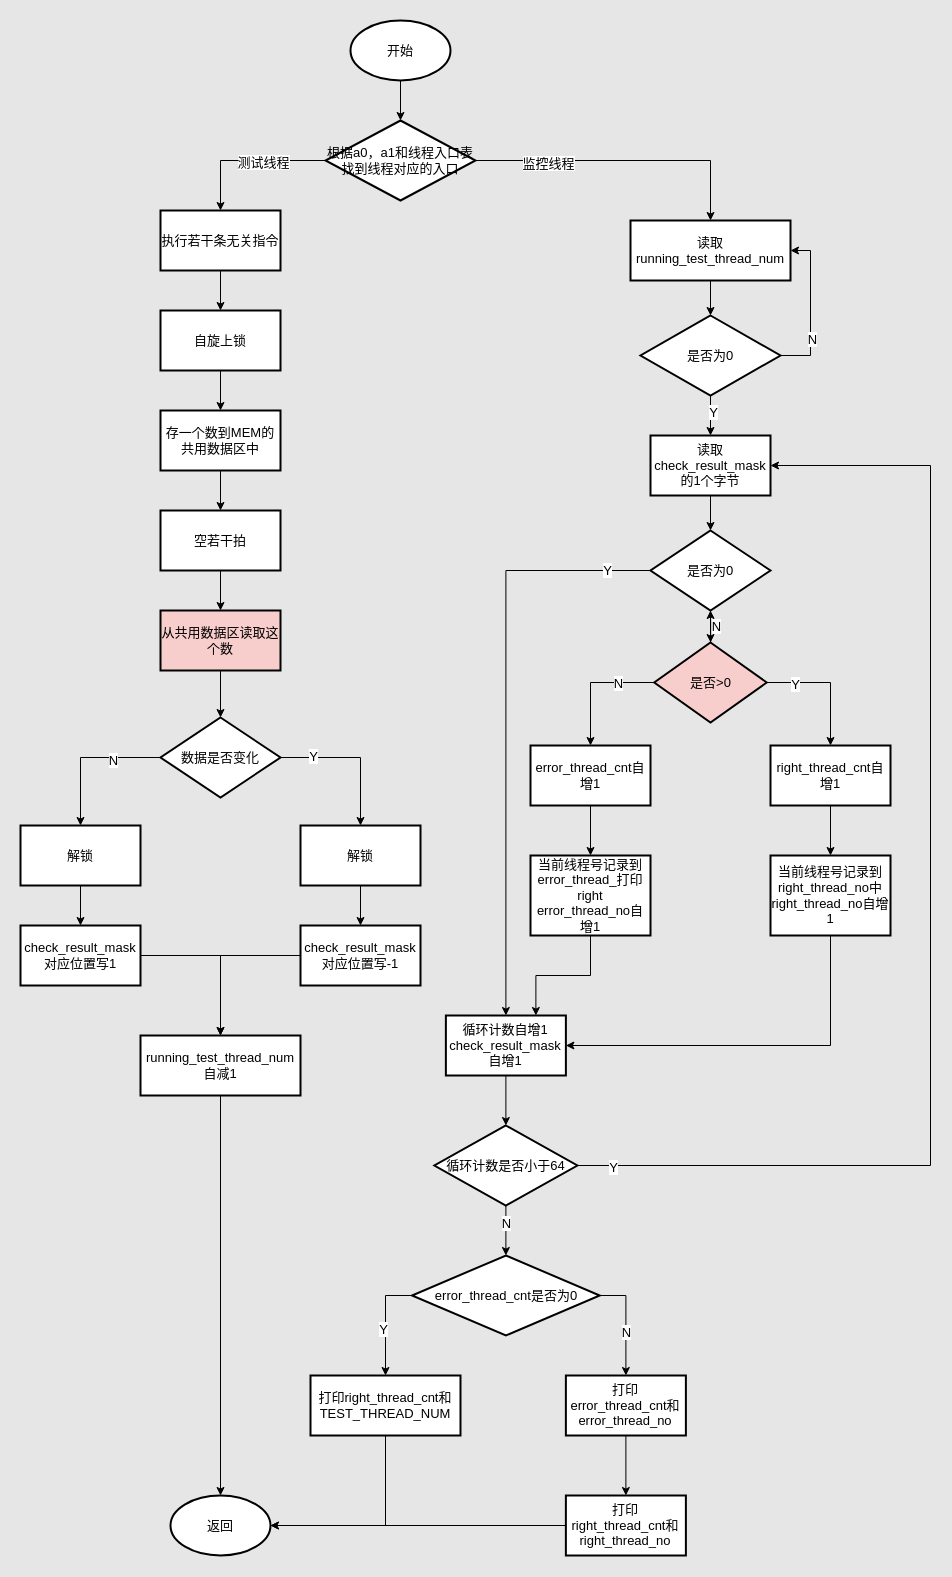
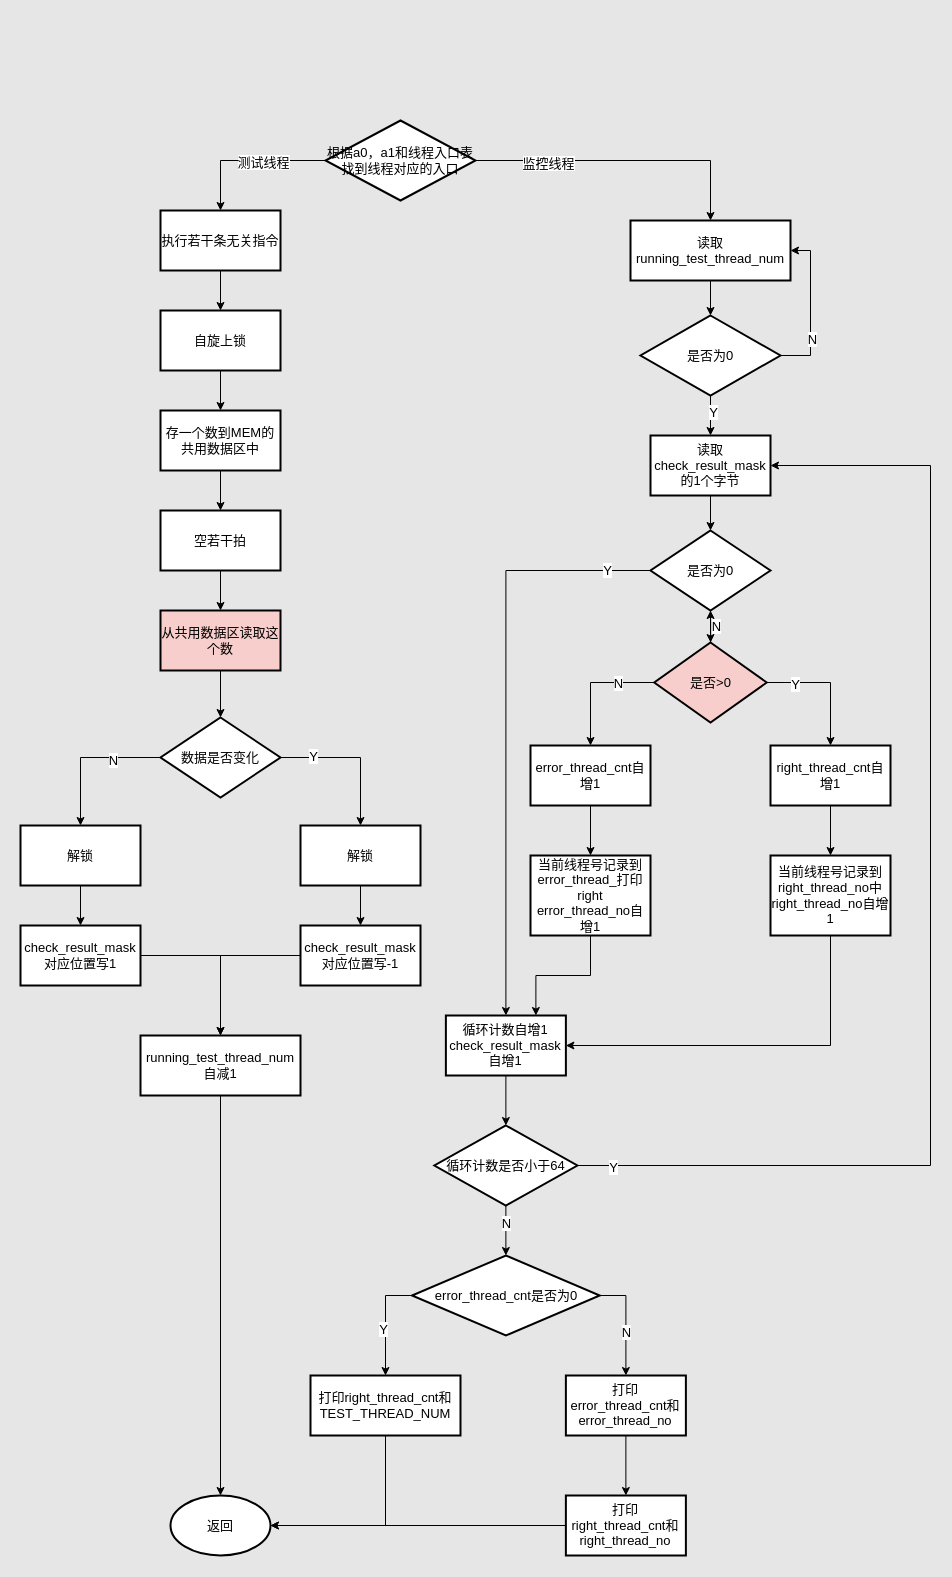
  <mxCell id="0" />
  <mxCell id="1" parent="0" />
- <mxCell id="2" style="edgeStyle=orthogonalEdgeStyle;rounded=0;orthogonalLoop=1;jettySize=auto;html=1;exitX=0.5;exitY=1;exitDx=0;exitDy=0;exitPerimeter=0;entryX=0.5;entryY=0;entryDx=0;entryDy=0;fontSize=13;" edge="1" parent="1" source="3" target="8"><mxGeometry relative="1" as="geometry" /></mxCell>
- <mxCell id="3" value="开始" style="strokeWidth=2;html=1;shape=mxgraph.flowchart.start_1;whiteSpace=wrap;fontSize=13;" vertex="1" parent="1"><mxGeometry x="350" y="20" width="100" height="60" as="geometry" /></mxCell>
  <mxCell id="4" value="" style="edgeStyle=orthogonalEdgeStyle;rounded=0;orthogonalLoop=1;jettySize=auto;html=1;fontSize=13;" edge="1" parent="1" source="8" target="10"><mxGeometry relative="1" as="geometry" /></mxCell>
  <mxCell id="5" value="测试线程" style="edgeLabel;html=1;align=center;verticalAlign=middle;resizable=0;points=[];fontSize=13;" vertex="1" connectable="0" parent="4"><mxGeometry x="-0.187" y="1" relative="1" as="geometry"><mxPoint as="offset" /></mxGeometry></mxCell>
  <mxCell id="6" value="" style="edgeStyle=orthogonalEdgeStyle;rounded=0;orthogonalLoop=1;jettySize=auto;html=1;fontSize=13;" edge="1" parent="1" source="8" target="29"><mxGeometry relative="1" as="geometry" /></mxCell>
  <mxCell id="7" value="监控线程" style="edgeLabel;html=1;align=center;verticalAlign=middle;resizable=0;points=[];fontSize=13;" vertex="1" connectable="0" parent="6"><mxGeometry x="-0.514" y="-2" relative="1" as="geometry"><mxPoint as="offset" /></mxGeometry></mxCell>
  <mxCell id="8" value="根据a0，a1和线程入口表找到线程对应的入口" style="rhombus;whiteSpace=wrap;html=1;strokeWidth=2;fontSize=13;" vertex="1" parent="1"><mxGeometry x="325" y="120" width="150" height="80" as="geometry" /></mxCell>
  <mxCell id="9" value="" style="edgeStyle=orthogonalEdgeStyle;rounded=0;orthogonalLoop=1;jettySize=auto;html=1;fontSize=13;" edge="1" parent="1" source="10" target="12"><mxGeometry relative="1" as="geometry" /></mxCell>
  <mxCell id="10" value="执行若干条无关指令" style="whiteSpace=wrap;html=1;fontSize=13;strokeWidth=2;" vertex="1" parent="1"><mxGeometry x="160" y="210" width="120" height="60" as="geometry" /></mxCell>
  <mxCell id="11" value="" style="edgeStyle=orthogonalEdgeStyle;rounded=0;orthogonalLoop=1;jettySize=auto;html=1;fontSize=13;" edge="1" parent="1" source="12" target="14"><mxGeometry relative="1" as="geometry" /></mxCell>
  <mxCell id="12" value="自旋上锁" style="whiteSpace=wrap;html=1;fontSize=13;strokeWidth=2;" vertex="1" parent="1"><mxGeometry x="160" y="310" width="120" height="60" as="geometry" /></mxCell>
  <mxCell id="13" value="" style="edgeStyle=orthogonalEdgeStyle;rounded=0;orthogonalLoop=1;jettySize=auto;html=1;fontSize=13;" edge="1" parent="1" source="14" target="16"><mxGeometry relative="1" as="geometry" /></mxCell>
  <mxCell id="14" value="存一个数到MEM的共用数据区中" style="whiteSpace=wrap;html=1;fontSize=13;strokeWidth=2;" vertex="1" parent="1"><mxGeometry x="160" y="410" width="120" height="60" as="geometry" /></mxCell>
  <mxCell id="15" value="" style="edgeStyle=orthogonalEdgeStyle;rounded=0;orthogonalLoop=1;jettySize=auto;html=1;fontSize=13;" edge="1" parent="1" source="16" target="18"><mxGeometry relative="1" as="geometry" /></mxCell>
  <mxCell id="16" value="空若干拍" style="whiteSpace=wrap;html=1;fontSize=13;strokeWidth=2;" vertex="1" parent="1"><mxGeometry x="160" y="510" width="120" height="60" as="geometry" /></mxCell>
  <mxCell id="17" value="" style="edgeStyle=orthogonalEdgeStyle;rounded=0;orthogonalLoop=1;jettySize=auto;html=1;fontSize=13;" edge="1" parent="1" source="18" target="23"><mxGeometry relative="1" as="geometry" /></mxCell>
  <mxCell id="18" value="从共用数据区读取这个数" style="whiteSpace=wrap;html=1;fontSize=13;strokeWidth=2;fillColor=#f8cecc;" vertex="1" parent="1"><mxGeometry x="160" y="610" width="120" height="60" as="geometry" /></mxCell>
  <mxCell id="19" value="" style="edgeStyle=orthogonalEdgeStyle;rounded=0;orthogonalLoop=1;jettySize=auto;html=1;fontSize=13;" edge="1" parent="1" source="23" target="25"><mxGeometry relative="1" as="geometry" /></mxCell>
  <mxCell id="20" value="Y" style="edgeLabel;html=1;align=center;verticalAlign=middle;resizable=0;points=[];fontSize=13;" vertex="1" connectable="0" parent="19"><mxGeometry x="-0.566" y="2" relative="1" as="geometry"><mxPoint as="offset" /></mxGeometry></mxCell>
  <mxCell id="21" value="" style="edgeStyle=orthogonalEdgeStyle;rounded=0;orthogonalLoop=1;jettySize=auto;html=1;fontSize=13;" edge="1" parent="1" source="23" target="27"><mxGeometry relative="1" as="geometry" /></mxCell>
  <mxCell id="22" value="N" style="edgeLabel;html=1;align=center;verticalAlign=middle;resizable=0;points=[];fontSize=13;" vertex="1" connectable="0" parent="21"><mxGeometry x="-0.353" y="2" relative="1" as="geometry"><mxPoint as="offset" /></mxGeometry></mxCell>
  <mxCell id="23" value="数据是否变化" style="rhombus;whiteSpace=wrap;html=1;fontSize=13;strokeWidth=2;" vertex="1" parent="1"><mxGeometry x="160" y="717" width="120" height="80" as="geometry" /></mxCell>
  <mxCell id="24" style="edgeStyle=orthogonalEdgeStyle;rounded=0;orthogonalLoop=1;jettySize=auto;html=1;exitX=0.5;exitY=1;exitDx=0;exitDy=0;entryX=0.5;entryY=0;entryDx=0;entryDy=0;fontSize=13;" edge="1" parent="1" source="25" target="72"><mxGeometry relative="1" as="geometry" /></mxCell>
  <mxCell id="25" value="解锁" style="whiteSpace=wrap;html=1;fontSize=13;strokeWidth=2;" vertex="1" parent="1"><mxGeometry x="300" y="825" width="120" height="60" as="geometry" /></mxCell>
  <mxCell id="26" value="" style="edgeStyle=orthogonalEdgeStyle;rounded=0;orthogonalLoop=1;jettySize=auto;html=1;fontSize=13;" edge="1" parent="1" source="27" target="70"><mxGeometry relative="1" as="geometry" /></mxCell>
  <mxCell id="27" value="解锁" style="whiteSpace=wrap;html=1;fontSize=13;strokeWidth=2;" vertex="1" parent="1"><mxGeometry x="20" y="825" width="120" height="60" as="geometry" /></mxCell>
  <mxCell id="28" value="" style="edgeStyle=orthogonalEdgeStyle;rounded=0;orthogonalLoop=1;jettySize=auto;html=1;fontSize=13;" edge="1" parent="1" source="29" target="34"><mxGeometry relative="1" as="geometry" /></mxCell>
  <mxCell id="29" value="读取running_test_thread_num" style="whiteSpace=wrap;html=1;fontSize=13;strokeWidth=2;" vertex="1" parent="1"><mxGeometry x="630" y="220" width="160" height="60" as="geometry" /></mxCell>
  <mxCell id="30" style="edgeStyle=orthogonalEdgeStyle;rounded=0;orthogonalLoop=1;jettySize=auto;html=1;exitX=1;exitY=0.5;exitDx=0;exitDy=0;entryX=1;entryY=0.5;entryDx=0;entryDy=0;fontSize=13;" edge="1" parent="1" source="34" target="29"><mxGeometry relative="1" as="geometry"><Array as="points"><mxPoint x="810" y="355" /><mxPoint x="810" y="250" /></Array></mxGeometry></mxCell>
  <mxCell id="31" value="N" style="edgeLabel;html=1;align=center;verticalAlign=middle;resizable=0;points=[];fontSize=13;" vertex="1" connectable="0" parent="30"><mxGeometry x="-0.4" y="-1" relative="1" as="geometry"><mxPoint as="offset" /></mxGeometry></mxCell>
  <mxCell id="32" value="" style="edgeStyle=orthogonalEdgeStyle;rounded=0;orthogonalLoop=1;jettySize=auto;html=1;fontSize=13;" edge="1" parent="1" source="34" target="36"><mxGeometry relative="1" as="geometry" /></mxCell>
  <mxCell id="33" value="Y" style="edgeLabel;html=1;align=center;verticalAlign=middle;resizable=0;points=[];fontSize=13;" vertex="1" connectable="0" parent="32"><mxGeometry x="-0.2" y="2" relative="1" as="geometry"><mxPoint as="offset" /></mxGeometry></mxCell>
  <mxCell id="34" value="是否为0" style="rhombus;whiteSpace=wrap;html=1;fontSize=13;strokeWidth=2;" vertex="1" parent="1"><mxGeometry x="640" y="315" width="140" height="80" as="geometry" /></mxCell>
  <mxCell id="35" value="" style="edgeStyle=orthogonalEdgeStyle;rounded=0;orthogonalLoop=1;jettySize=auto;html=1;fontSize=13;" edge="1" parent="1" source="36" target="41"><mxGeometry relative="1" as="geometry" /></mxCell>
  <mxCell id="36" value="读取check_result_mask的1个字节" style="whiteSpace=wrap;html=1;fontSize=13;strokeWidth=2;" vertex="1" parent="1"><mxGeometry x="650" y="435" width="120" height="60" as="geometry" /></mxCell>
  <mxCell id="37" value="" style="edgeStyle=orthogonalEdgeStyle;rounded=0;orthogonalLoop=1;jettySize=auto;html=1;fontSize=13;" edge="1" parent="1" source="41" target="47"><mxGeometry relative="1" as="geometry" /></mxCell>
  <mxCell id="38" value="N" style="edgeLabel;html=1;align=center;verticalAlign=middle;resizable=0;points=[];fontSize=13;" vertex="1" connectable="0" parent="37"><mxGeometry x="-0.193" y="2" relative="1" as="geometry"><mxPoint x="3" y="2" as="offset" /></mxGeometry></mxCell>
  <mxCell id="39" value="" style="edgeStyle=orthogonalEdgeStyle;rounded=0;orthogonalLoop=1;jettySize=auto;html=1;fontSize=13;" edge="1" parent="1" source="41" target="53"><mxGeometry relative="1" as="geometry" /></mxCell>
  <mxCell id="40" value="Y" style="edgeLabel;html=1;align=center;verticalAlign=middle;resizable=0;points=[];fontSize=13;" vertex="1" connectable="0" parent="39"><mxGeometry x="-0.85" y="-1" relative="1" as="geometry"><mxPoint as="offset" /></mxGeometry></mxCell>
  <mxCell id="41" value="是否为0" style="rhombus;whiteSpace=wrap;html=1;fontSize=13;strokeWidth=2;" vertex="1" parent="1"><mxGeometry x="650" y="530" width="120" height="80" as="geometry" /></mxCell>
  <mxCell id="42" value="" style="edgeStyle=orthogonalEdgeStyle;rounded=0;orthogonalLoop=1;jettySize=auto;html=1;fontSize=13;" edge="1" parent="1" source="47" target="49"><mxGeometry relative="1" as="geometry" /></mxCell>
  <mxCell id="43" value="N" style="edgeLabel;html=1;align=center;verticalAlign=middle;resizable=0;points=[];fontSize=13;" vertex="1" connectable="0" parent="42"><mxGeometry x="-0.436" relative="1" as="geometry"><mxPoint as="offset" /></mxGeometry></mxCell>
  <mxCell id="44" value="" style="edgeStyle=orthogonalEdgeStyle;rounded=0;orthogonalLoop=1;jettySize=auto;html=1;fontSize=13;" edge="1" parent="1" source="47" target="51"><mxGeometry relative="1" as="geometry" /></mxCell>
  <mxCell id="45" value="Y" style="edgeLabel;html=1;align=center;verticalAlign=middle;resizable=0;points=[];fontSize=13;" vertex="1" connectable="0" parent="44"><mxGeometry x="-0.562" y="-1" relative="1" as="geometry"><mxPoint as="offset" /></mxGeometry></mxCell>
  <mxCell id="46" value="" style="edgeStyle=orthogonalEdgeStyle;rounded=0;orthogonalLoop=1;jettySize=auto;html=1;fontSize=13;" edge="1" parent="1" source="47" target="41"><mxGeometry relative="1" as="geometry" /></mxCell>
  <mxCell id="47" value="是否&amp;gt;0" style="rhombus;whiteSpace=wrap;html=1;fontSize=13;strokeWidth=2;fillColor=#f8cecc;" vertex="1" parent="1"><mxGeometry x="653.75" y="642" width="112.5" height="80" as="geometry" /></mxCell>
  <mxCell id="48" value="" style="edgeStyle=orthogonalEdgeStyle;rounded=0;orthogonalLoop=1;jettySize=auto;html=1;fontSize=13;" edge="1" parent="1" source="49" target="55"><mxGeometry relative="1" as="geometry" /></mxCell>
  <mxCell id="49" value="&lt;div style=&quot;font-size: 13px;&quot;&gt;error_thread_cnt自增1&lt;/div&gt;" style="whiteSpace=wrap;html=1;fontSize=13;strokeWidth=2;" vertex="1" parent="1"><mxGeometry x="530" y="745" width="120" height="60" as="geometry" /></mxCell>
  <mxCell id="50" style="edgeStyle=orthogonalEdgeStyle;rounded=0;orthogonalLoop=1;jettySize=auto;html=1;exitX=0.5;exitY=1;exitDx=0;exitDy=0;entryX=0.5;entryY=0;entryDx=0;entryDy=0;fontSize=13;" edge="1" parent="1" source="51" target="57"><mxGeometry relative="1" as="geometry" /></mxCell>
  <mxCell id="51" value="right_thread_cnt自增1" style="whiteSpace=wrap;html=1;fontSize=13;strokeWidth=2;" vertex="1" parent="1"><mxGeometry x="770" y="745" width="120" height="60" as="geometry" /></mxCell>
  <mxCell id="52" value="" style="edgeStyle=orthogonalEdgeStyle;rounded=0;orthogonalLoop=1;jettySize=auto;html=1;fontSize=13;" edge="1" parent="1" source="53" target="62"><mxGeometry relative="1" as="geometry" /></mxCell>
  <mxCell id="53" value="循环计数自增1&lt;div style=&quot;font-size: 13px;&quot;&gt;check_result_mask自增1&lt;/div&gt;" style="whiteSpace=wrap;html=1;fontSize=13;strokeWidth=2;" vertex="1" parent="1"><mxGeometry x="445.38" y="1015" width="120" height="60" as="geometry" /></mxCell>
  <mxCell id="54" style="edgeStyle=orthogonalEdgeStyle;rounded=0;orthogonalLoop=1;jettySize=auto;html=1;exitX=0.5;exitY=1;exitDx=0;exitDy=0;entryX=0.75;entryY=0;entryDx=0;entryDy=0;fontSize=13;" edge="1" parent="1" source="55" target="53"><mxGeometry relative="1" as="geometry" /></mxCell>
  <mxCell id="55" value="当前线程号记录到error_thread_打印right&lt;div style=&quot;font-size: 13px;&quot;&gt;error_thread_no自增1&lt;br style=&quot;font-size: 13px;&quot;&gt;&lt;/div&gt;" style="whiteSpace=wrap;html=1;fontSize=13;strokeWidth=2;" vertex="1" parent="1"><mxGeometry x="530" y="855" width="120" height="80" as="geometry" /></mxCell>
  <mxCell id="56" style="edgeStyle=orthogonalEdgeStyle;rounded=0;orthogonalLoop=1;jettySize=auto;html=1;exitX=0.5;exitY=1;exitDx=0;exitDy=0;entryX=1;entryY=0.5;entryDx=0;entryDy=0;fontSize=13;" edge="1" parent="1" source="57" target="53"><mxGeometry relative="1" as="geometry"><mxPoint x="548" y="1115" as="targetPoint" /></mxGeometry></mxCell>
  <mxCell id="57" value="当前线程号记录到right_thread_no中&lt;div style=&quot;font-size: 13px;&quot;&gt;right_thread_no自增1&lt;br style=&quot;font-size: 13px;&quot;&gt;&lt;/div&gt;" style="whiteSpace=wrap;html=1;fontSize=13;strokeWidth=2;" vertex="1" parent="1"><mxGeometry x="770" y="855" width="120" height="80" as="geometry" /></mxCell>
  <mxCell id="58" style="edgeStyle=orthogonalEdgeStyle;rounded=0;orthogonalLoop=1;jettySize=auto;html=1;exitX=1;exitY=0.5;exitDx=0;exitDy=0;entryX=1;entryY=0.5;entryDx=0;entryDy=0;fontSize=13;" edge="1" parent="1" source="62" target="36"><mxGeometry relative="1" as="geometry"><mxPoint x="559.5" y="1235" as="sourcePoint" /><Array as="points"><mxPoint x="930" y="1165" /><mxPoint x="930" y="465" /></Array></mxGeometry></mxCell>
  <mxCell id="59" value="Y" style="edgeLabel;html=1;align=center;verticalAlign=middle;resizable=0;points=[];fontSize=13;" vertex="1" connectable="0" parent="58"><mxGeometry x="-0.941" y="-4" relative="1" as="geometry"><mxPoint y="-3" as="offset" /></mxGeometry></mxCell>
  <mxCell id="60" value="" style="edgeStyle=orthogonalEdgeStyle;rounded=0;orthogonalLoop=1;jettySize=auto;html=1;fontSize=13;" edge="1" parent="1" source="62" target="67"><mxGeometry relative="1" as="geometry" /></mxCell>
  <mxCell id="61" value="N" style="edgeLabel;html=1;align=center;verticalAlign=middle;resizable=0;points=[];fontSize=13;" vertex="1" connectable="0" parent="60"><mxGeometry x="-0.332" relative="1" as="geometry"><mxPoint as="offset" /></mxGeometry></mxCell>
  <mxCell id="62" value="循环计数是否小于64" style="rhombus;whiteSpace=wrap;html=1;fontSize=13;strokeWidth=2;" vertex="1" parent="1"><mxGeometry x="433.88" y="1125" width="143" height="80" as="geometry" /></mxCell>
  <mxCell id="63" value="" style="edgeStyle=orthogonalEdgeStyle;rounded=0;orthogonalLoop=1;jettySize=auto;html=1;exitX=0;exitY=0.5;exitDx=0;exitDy=0;fontSize=13;" edge="1" parent="1" source="67" target="75"><mxGeometry relative="1" as="geometry" /></mxCell>
  <mxCell id="64" value="Y" style="edgeLabel;html=1;align=center;verticalAlign=middle;resizable=0;points=[];fontSize=13;" vertex="1" connectable="0" parent="63"><mxGeometry x="0.127" y="-3" relative="1" as="geometry"><mxPoint as="offset" /></mxGeometry></mxCell>
  <mxCell id="65" value="" style="edgeStyle=orthogonalEdgeStyle;rounded=0;orthogonalLoop=1;jettySize=auto;html=1;exitX=1;exitY=0.5;exitDx=0;exitDy=0;fontSize=13;" edge="1" parent="1" source="67" target="77"><mxGeometry relative="1" as="geometry" /></mxCell>
  <mxCell id="66" value="N" style="edgeLabel;html=1;align=center;verticalAlign=middle;resizable=0;points=[];fontSize=13;" vertex="1" connectable="0" parent="65"><mxGeometry x="0.184" relative="1" as="geometry"><mxPoint as="offset" /></mxGeometry></mxCell>
  <mxCell id="67" value="error_thread_cnt是否为0" style="rhombus;whiteSpace=wrap;html=1;fontSize=13;strokeWidth=2;" vertex="1" parent="1"><mxGeometry x="411.5" y="1255" width="187.75" height="80" as="geometry" /></mxCell>
  <mxCell id="68" value="返回" style="strokeWidth=2;html=1;shape=mxgraph.flowchart.start_1;whiteSpace=wrap;fontSize=13;" vertex="1" parent="1"><mxGeometry x="170" y="1495" width="100" height="60" as="geometry" /></mxCell>
  <mxCell id="69" value="" style="edgeStyle=orthogonalEdgeStyle;rounded=0;orthogonalLoop=1;jettySize=auto;html=1;exitX=1;exitY=0.5;exitDx=0;exitDy=0;fontSize=13;" edge="1" parent="1" source="70" target="73"><mxGeometry relative="1" as="geometry" /></mxCell>
  <mxCell id="70" value="check_result_mask对应位置写1" style="whiteSpace=wrap;html=1;fontSize=13;strokeWidth=2;" vertex="1" parent="1"><mxGeometry x="20" y="925" width="120" height="60" as="geometry" /></mxCell>
  <mxCell id="71" style="edgeStyle=orthogonalEdgeStyle;rounded=0;orthogonalLoop=1;jettySize=auto;html=1;exitX=0;exitY=0.5;exitDx=0;exitDy=0;entryX=0.5;entryY=0;entryDx=0;entryDy=0;fontSize=13;" edge="1" parent="1" source="72" target="73"><mxGeometry relative="1" as="geometry" /></mxCell>
  <mxCell id="72" value="check_result_mask对应位置写-1" style="whiteSpace=wrap;html=1;fontSize=13;strokeWidth=2;" vertex="1" parent="1"><mxGeometry x="300" y="925" width="120" height="60" as="geometry" /></mxCell>
  <mxCell id="73" value="running_test_thread_num自减1" style="whiteSpace=wrap;html=1;fontSize=13;strokeWidth=2;" vertex="1" parent="1"><mxGeometry x="140" y="1035" width="160" height="60" as="geometry" /></mxCell>
  <mxCell id="74" style="edgeStyle=orthogonalEdgeStyle;rounded=0;orthogonalLoop=1;jettySize=auto;html=1;exitX=0.5;exitY=1;exitDx=0;exitDy=0;entryX=0.5;entryY=0;entryDx=0;entryDy=0;entryPerimeter=0;fontSize=13;" edge="1" parent="1" source="73" target="68"><mxGeometry relative="1" as="geometry" /></mxCell>
  <mxCell id="75" value="打印right_thread_cnt和TEST_THREAD_NUM" style="whiteSpace=wrap;html=1;fontSize=13;strokeWidth=2;" vertex="1" parent="1"><mxGeometry x="310" y="1375" width="149.99" height="60" as="geometry" /></mxCell>
  <mxCell id="76" value="" style="edgeStyle=orthogonalEdgeStyle;rounded=0;orthogonalLoop=1;jettySize=auto;html=1;fontSize=13;" edge="1" parent="1" source="77" target="79"><mxGeometry relative="1" as="geometry" /></mxCell>
  <mxCell id="77" value="打印error_thread_cnt和error_thread_no" style="whiteSpace=wrap;html=1;fontSize=13;strokeWidth=2;" vertex="1" parent="1"><mxGeometry x="565.385" y="1375" width="120" height="60" as="geometry" /></mxCell>
  <mxCell id="78" style="edgeStyle=orthogonalEdgeStyle;rounded=0;orthogonalLoop=1;jettySize=auto;html=1;exitX=0;exitY=0.5;exitDx=0;exitDy=0;entryX=1;entryY=0.5;entryDx=0;entryDy=0;entryPerimeter=0;fontSize=13;" edge="1" parent="1" source="79" target="68"><mxGeometry relative="1" as="geometry"><mxPoint x="450" y="1525" as="targetPoint" /></mxGeometry></mxCell>
  <mxCell id="79" value="打印right_thread_cnt和right_thread_no" style="whiteSpace=wrap;html=1;fontSize=13;strokeWidth=2;" vertex="1" parent="1"><mxGeometry x="565.385" y="1495" width="120" height="60" as="geometry" /></mxCell>
  <mxCell id="80" style="edgeStyle=orthogonalEdgeStyle;rounded=0;orthogonalLoop=1;jettySize=auto;html=1;exitX=0.5;exitY=1;exitDx=0;exitDy=0;entryX=1;entryY=0.5;entryDx=0;entryDy=0;entryPerimeter=0;fontSize=13;endArrow=open;" edge="1" parent="1" source="75" target="68"><mxGeometry relative="1" as="geometry" /></mxCell>
